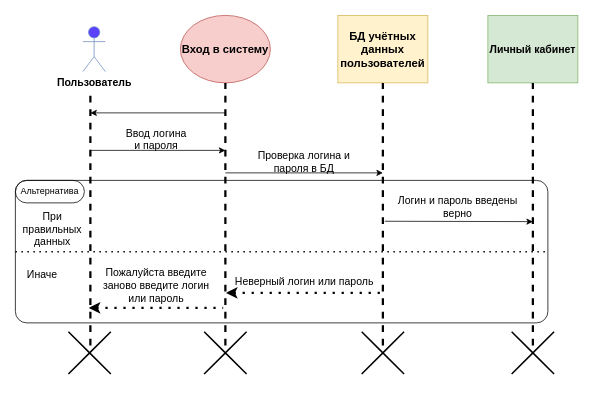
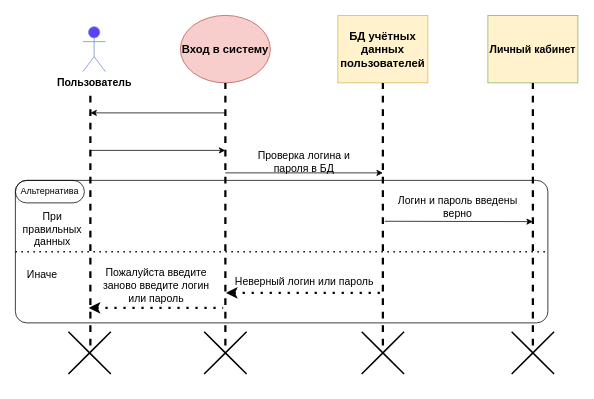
  <mxCell id="0" />
  <mxCell id="1" parent="0" />
  <mxCell id="2" value="Вход в систему" style="ellipse;whiteSpace=wrap;html=1;fontSize=15;fillColor=#f8cecc;strokeColor=#b85450;fontStyle=1;" vertex="1" parent="1"><mxGeometry x="240" y="20" width="120" height="90" as="geometry" /></mxCell>
  <mxCell id="3" value="БД учётных данных пользователей" style="rounded=0;whiteSpace=wrap;html=1;fontSize=15;fillColor=#fff2cc;strokeColor=#d6b656;fontStyle=1" vertex="1" parent="1"><mxGeometry x="450" y="20" width="120" height="90" as="geometry" /></mxCell>
- <mxCell id="4" value="Личный кабинет" style="rounded=0;whiteSpace=wrap;html=1;fontSize=14;fillColor=#d5e8d4;strokeColor=#82b366;fontStyle=1" vertex="1" parent="1"><mxGeometry x="650" y="20" width="120" height="90" as="geometry" /></mxCell>
+ <mxCell id="4" value="Личный кабинет" style="rounded=0;whiteSpace=wrap;html=1;fontSize=14;fillColor=#fff2cc;strokeColor=#82b366;fontStyle=1;" vertex="1" parent="1"><mxGeometry x="650" y="20" width="120" height="90" as="geometry" /></mxCell>
  <mxCell id="5" value="Пользователь" style="shape=umlActor;verticalLabelPosition=bottom;verticalAlign=top;html=1;outlineConnect=0;fillColor=#5A42FC;strokeColor=#6c8ebf;fontSize=14;fontStyle=1" vertex="1" parent="1"><mxGeometry x="110" y="35" width="30" height="60" as="geometry" /></mxCell>
  <mxCell id="6" value="" style="endArrow=none;dashed=1;html=1;strokeWidth=3;rounded=0;entryX=0.5;entryY=1;entryDx=0;entryDy=0;jumpSize=8;" edge="1" parent="1" target="2"><mxGeometry width="50" height="50" relative="1" as="geometry"><mxPoint x="300" y="460" as="sourcePoint" /><mxPoint x="370" y="190" as="targetPoint" /></mxGeometry></mxCell>
  <mxCell id="7" value="" style="endArrow=none;dashed=1;html=1;strokeWidth=3;rounded=0;jumpSize=8;" edge="1" parent="1" target="3"><mxGeometry width="50" height="50" relative="1" as="geometry"><mxPoint x="510" y="460" as="sourcePoint" /><mxPoint x="510" y="110" as="targetPoint" /></mxGeometry></mxCell>
  <mxCell id="8" value="" style="endArrow=none;dashed=1;html=1;strokeWidth=3;rounded=0;exitX=0.396;exitY=0.866;exitDx=0;exitDy=0;exitPerimeter=0;jumpSize=8;" edge="1" parent="1" target="9"><mxGeometry width="50" height="50" relative="1" as="geometry"><mxPoint x="720" y="430" as="sourcePoint" /><mxPoint x="721" y="110" as="targetPoint" /></mxGeometry></mxCell>
  <mxCell id="9" value="" style="rounded=1;whiteSpace=wrap;html=1;fillColor=none;arcSize=8;" vertex="1" parent="1"><mxGeometry x="20" y="240" width="710" height="190" as="geometry" /></mxCell>
  <mxCell id="10" value="" style="endArrow=none;dashed=1;html=1;strokeWidth=3;rounded=0;jumpSize=8;" edge="1" parent="1"><mxGeometry width="50" height="50" relative="1" as="geometry"><mxPoint x="710" y="460" as="sourcePoint" /><mxPoint x="710" y="110" as="targetPoint" /></mxGeometry></mxCell>
  <mxCell id="11" value="" style="endArrow=none;dashed=1;html=1;strokeWidth=3;rounded=0;entryX=0.5;entryY=1;entryDx=0;entryDy=0;jumpSize=8;" edge="1" parent="1"><mxGeometry width="50" height="50" relative="1" as="geometry"><mxPoint x="120" y="460" as="sourcePoint" /><mxPoint x="120" y="120" as="targetPoint" /></mxGeometry></mxCell>
  <mxCell id="12" value="" style="endArrow=none;dashed=1;html=1;dashPattern=1 3;strokeWidth=3;rounded=0;entryX=0.69;entryY=0.789;entryDx=0;entryDy=0;entryPerimeter=0;startArrow=classic;startFill=1;" edge="1" parent="1" target="9"><mxGeometry width="50" height="50" relative="1" as="geometry"><mxPoint x="300.864" y="390" as="sourcePoint" /><mxPoint x="299.14" y="340" as="targetPoint" /></mxGeometry></mxCell>
  <mxCell id="13" value="Неверный логин или пароль" style="text;html=1;strokeColor=none;fillColor=none;align=center;verticalAlign=middle;whiteSpace=wrap;rounded=0;fontSize=14;" vertex="1" parent="1"><mxGeometry x="307.5" y="360" width="195" height="30" as="geometry" /></mxCell>
  <mxCell id="14" value="Пожалуйста введите заново введите логин или пароль" style="text;html=1;strokeColor=none;fillColor=none;align=center;verticalAlign=middle;whiteSpace=wrap;rounded=0;fontSize=14;" vertex="1" parent="1"><mxGeometry x="122.5" y="340" width="170" height="80" as="geometry" /></mxCell>
  <mxCell id="15" value="Альтернатива" style="rounded=1;whiteSpace=wrap;html=1;fillColor=none;arcSize=50;" vertex="1" parent="1"><mxGeometry x="20" y="240" width="92" height="30" as="geometry" /></mxCell>
  <mxCell id="16" value="Иначе" style="text;html=1;strokeColor=none;fillColor=none;align=center;verticalAlign=middle;whiteSpace=wrap;rounded=0;fontSize=14;" vertex="1" parent="1"><mxGeometry x="26" y="350" width="60" height="30" as="geometry" /></mxCell>
- <mxCell id="17" value="Ввод логина и пароля" style="text;html=1;strokeColor=none;fillColor=none;align=center;verticalAlign=middle;whiteSpace=wrap;rounded=0;fontSize=14;" vertex="1" parent="1"><mxGeometry x="162.5" y="170" width="90" height="30" as="geometry" /></mxCell>
  <mxCell id="18" value="Проверка логина и пароля в БД" style="text;html=1;strokeColor=none;fillColor=none;align=center;verticalAlign=middle;whiteSpace=wrap;rounded=0;fontSize=14;" vertex="1" parent="1"><mxGeometry x="335" y="200" width="140" height="30" as="geometry" /></mxCell>
  <mxCell id="19" value="Логин и пароль введены верно" style="text;html=1;strokeColor=none;fillColor=none;align=center;verticalAlign=middle;whiteSpace=wrap;rounded=0;fontSize=14;" vertex="1" parent="1"><mxGeometry x="520" y="260" width="180" height="30" as="geometry" /></mxCell>
  <mxCell id="20" value="При правильных данных" style="text;html=1;strokeColor=none;fillColor=none;align=center;verticalAlign=middle;whiteSpace=wrap;rounded=0;fontSize=14;" vertex="1" parent="1"><mxGeometry x="29" y="280" width="81" height="50" as="geometry" /></mxCell>
  <mxCell id="21" value="" style="endArrow=classic;html=1;rounded=0;" edge="1" parent="1"><mxGeometry width="50" height="50" relative="1" as="geometry"><mxPoint x="300" y="150" as="sourcePoint" /><mxPoint x="120" y="150" as="targetPoint" /></mxGeometry></mxCell>
  <mxCell id="22" value="" style="endArrow=classic;html=1;rounded=0;" edge="1" parent="1"><mxGeometry width="50" height="50" relative="1" as="geometry"><mxPoint x="120" y="200" as="sourcePoint" /><mxPoint x="300" y="200" as="targetPoint" /></mxGeometry></mxCell>
  <mxCell id="23" value="" style="endArrow=classic;html=1;rounded=0;" edge="1" parent="1"><mxGeometry width="50" height="50" relative="1" as="geometry"><mxPoint x="300" y="230" as="sourcePoint" /><mxPoint x="510" y="230" as="targetPoint" /></mxGeometry></mxCell>
  <mxCell id="24" value="" style="endArrow=classic;html=1;rounded=0;" edge="1" parent="1"><mxGeometry width="50" height="50" relative="1" as="geometry"><mxPoint x="512.5" y="294.5" as="sourcePoint" /><mxPoint x="710" y="295" as="targetPoint" /></mxGeometry></mxCell>
  <mxCell id="25" value="" style="endArrow=none;dashed=1;html=1;dashPattern=1 3;strokeWidth=2;rounded=0;exitX=0;exitY=0.5;exitDx=0;exitDy=0;entryX=1;entryY=0.5;entryDx=0;entryDy=0;" edge="1" parent="1" source="9" target="9"><mxGeometry width="50" height="50" relative="1" as="geometry"><mxPoint x="320" y="240" as="sourcePoint" /><mxPoint x="370" y="190" as="targetPoint" /></mxGeometry></mxCell>
  <mxCell id="26" value="" style="endArrow=none;dashed=1;html=1;dashPattern=1 3;strokeWidth=3;rounded=0;entryX=0.69;entryY=0.789;entryDx=0;entryDy=0;entryPerimeter=0;startArrow=classic;startFill=1;" edge="1" parent="1"><mxGeometry width="50" height="50" relative="1" as="geometry"><mxPoint x="117.93" y="410" as="sourcePoint" /><mxPoint x="297.07" y="410" as="targetPoint" /></mxGeometry></mxCell>
  <mxCell id="27" value="" style="shape=cross;whiteSpace=wrap;html=1;rotation=45;size=0;strokeWidth=2;" vertex="1" parent="1"><mxGeometry x="79" y="430" width="80" height="80" as="geometry" /></mxCell>
  <mxCell id="28" value="" style="shape=cross;whiteSpace=wrap;html=1;rotation=45;size=0;strokeWidth=2;" vertex="1" parent="1"><mxGeometry x="260" y="430" width="80" height="80" as="geometry" /></mxCell>
  <mxCell id="29" value="" style="shape=cross;whiteSpace=wrap;html=1;rotation=45;size=0;strokeWidth=2;" vertex="1" parent="1"><mxGeometry x="470" y="430" width="80" height="80" as="geometry" /></mxCell>
  <mxCell id="30" value="" style="shape=cross;whiteSpace=wrap;html=1;rotation=45;size=0;strokeWidth=2;" vertex="1" parent="1"><mxGeometry x="670" y="430" width="80" height="80" as="geometry" /></mxCell>
